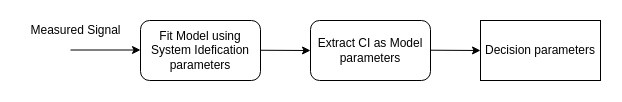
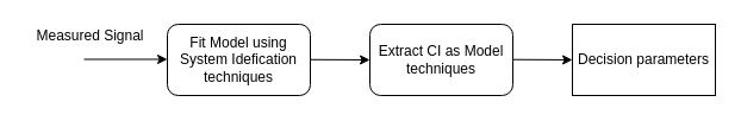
  <mxCell id="0" />
  <mxCell id="1" parent="0" />
- <mxCell id="2" value="Fit Model using System Idefication parameters" style="rounded=1;whiteSpace=wrap;html=1;fillColor=none;" vertex="1" parent="1"><mxGeometry x="140" y="20" width="120" height="60" as="geometry" /></mxCell>
+ <mxCell id="2" value="Fit Model using System Idefication techniques" style="rounded=1;whiteSpace=wrap;html=1;fillColor=none;" vertex="1" parent="1"><mxGeometry x="140" y="20" width="120" height="60" as="geometry" /></mxCell>
  <mxCell id="3" value="" style="endArrow=classic;html=1;" edge="1" parent="1"><mxGeometry width="50" height="50" relative="1" as="geometry"><mxPoint x="70" y="49.5" as="sourcePoint" /><mxPoint x="140" y="49.5" as="targetPoint" /></mxGeometry></mxCell>
  <mxCell id="4" value="Measured Signal" style="text;html=1;align=center;verticalAlign=middle;resizable=0;points=[];autosize=1;strokeColor=none;" vertex="1" parent="1"><mxGeometry x="20" y="20" width="110" height="20" as="geometry" /></mxCell>
  <mxCell id="5" value="" style="endArrow=classic;html=1;" edge="1" parent="1"><mxGeometry width="50" height="50" relative="1" as="geometry"><mxPoint x="260" y="49.76" as="sourcePoint" /><mxPoint x="310" y="50" as="targetPoint" /></mxGeometry></mxCell>
- <mxCell id="6" value="Extract CI as Model parameters" style="rounded=1;whiteSpace=wrap;html=1;fillColor=none;" vertex="1" parent="1"><mxGeometry x="310" y="20" width="120" height="60" as="geometry" /></mxCell>
+ <mxCell id="6" value="Extract CI as Model techniques" style="rounded=1;whiteSpace=wrap;html=1;fillColor=none;" vertex="1" parent="1"><mxGeometry x="310" y="20" width="120" height="60" as="geometry" /></mxCell>
  <mxCell id="7" value="Decision parameters" style="rounded=0;whiteSpace=wrap;html=1;fillColor=none;" vertex="1" parent="1"><mxGeometry x="480" y="20" width="120" height="60" as="geometry" /></mxCell>
  <mxCell id="8" value="" style="endArrow=classic;html=1;" edge="1" parent="1"><mxGeometry width="50" height="50" relative="1" as="geometry"><mxPoint x="430" y="49.71" as="sourcePoint" /><mxPoint x="480" y="50" as="targetPoint" /></mxGeometry></mxCell>
